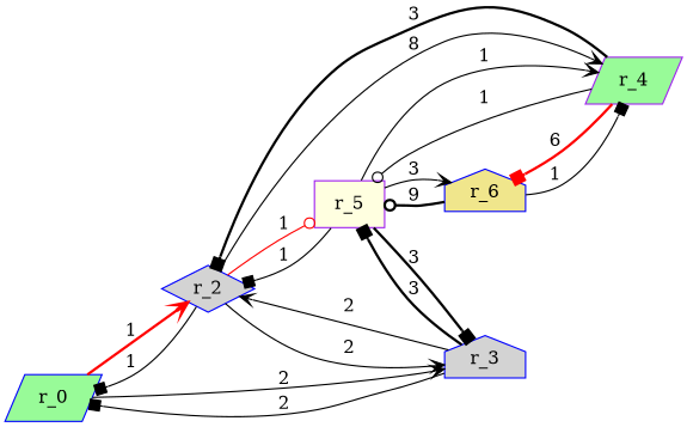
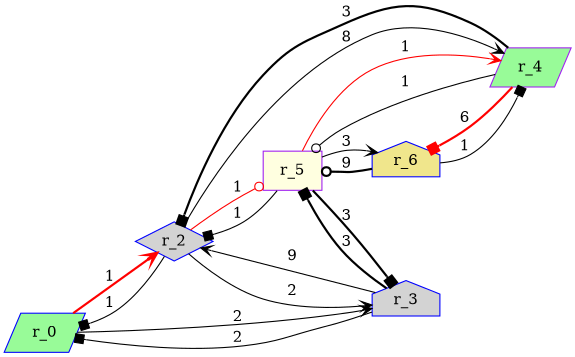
  digraph {
    rankdir=LR
    node [color=blue fillcolor=palegreen shape=parallelogram style=filled]
    edge [arrowhead=box style=solid]
    n1 [label=r_0]
    r_2 [fillcolor=lightgrey shape=diamond]
    r_3 [fillcolor=lightgrey shape=house]
    r_4 [color=purple]
    r_5 [color=purple fillcolor=lightyellow shape=box]
    r_6 [fillcolor=khaki shape=house]
    n1 -> r_2 [arrowhead=vee color=red label=1 style=bold]
    n1 -> r_3 [arrowhead=vee label=2]
    r_2 -> n1 [label=1]
    r_2 -> r_3 [arrowhead=vee label=2]
    r_2 -> r_4 [arrowhead=vee label=8]
    r_2 -> r_5 [arrowhead=odot color=red label=1]
    r_3 -> n1 [label=2]
-   r_3 -> r_2 [arrowhead=vee label=2]
+   r_3 -> r_2 [arrowhead=vee label=9]
    r_3 -> r_5 [label=3 style=bold]
    r_4 -> r_2 [label=3 style=bold]
    r_4 -> r_5 [arrowhead=odot label=1]
    r_4 -> r_6 [color=red label=6 style=bold]
    r_5 -> r_2 [label=1]
    r_5 -> r_3 [label=3 style=bold]
-   r_5 -> r_4 [arrowhead=vee color=black label=1]
+   r_5 -> r_4 [arrowhead=vee color=red label=1]
    r_5 -> r_6 [arrowhead=vee label=3]
    r_6 -> r_4 [label=1]
    r_6 -> r_5 [arrowhead=odot label=9 style=bold]
  }
